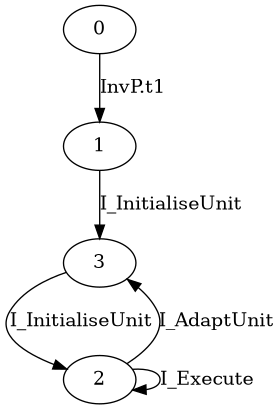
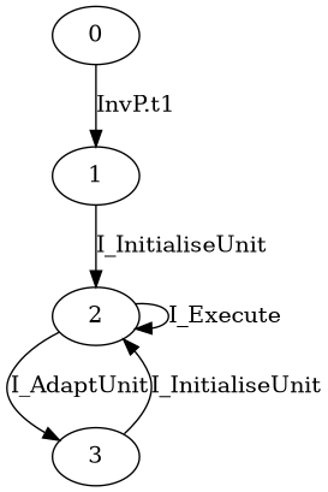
  digraph {
    0
    1
    2
    3
    0 -> 1 [label="InvP.t1"]
-   1 -> 3 [label=I_InitialiseUnit]
+   1 -> 2 [label=I_InitialiseUnit]
    2 -> 2 [label=I_Execute]
    2 -> 3 [label=I_AdaptUnit]
    3 -> 2 [label=I_InitialiseUnit]
  }
